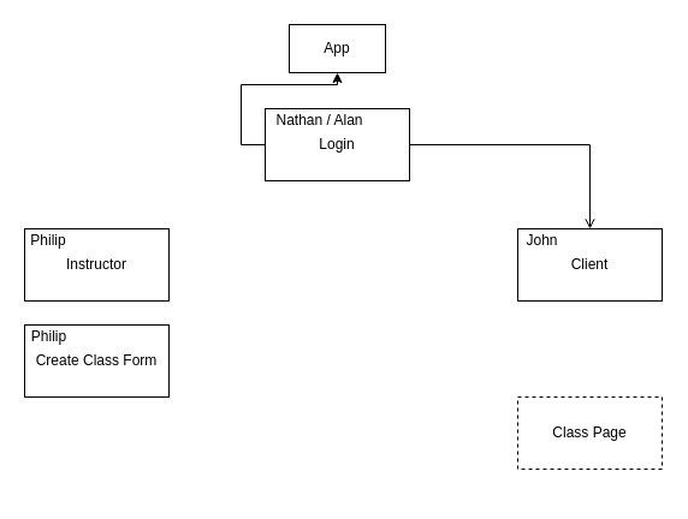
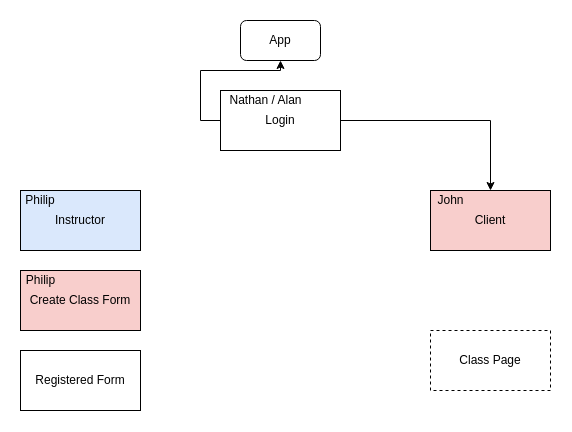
  <mxCell id="0" />
  <mxCell id="1" parent="0" />
- <mxCell id="2" value="App&lt;br&gt;" style="whiteSpace=wrap;html=1;" parent="1" vertex="1"><mxGeometry x="240" y="20" width="80" height="40" as="geometry" /></mxCell>
+ <mxCell id="2" value="App&lt;br&gt;" style="whiteSpace=wrap;html=1;rounded=1;" parent="1" vertex="1"><mxGeometry x="240" y="20" width="80" height="40" as="geometry" /></mxCell>
  <mxCell id="3" style="edgeStyle=orthogonalEdgeStyle;rounded=0;orthogonalLoop=1;jettySize=auto;html=1;exitX=0;exitY=0.5;exitDx=0;exitDy=0;" parent="1" source="5" target="2" edge="1"><mxGeometry relative="1" as="geometry" /></mxCell>
- <mxCell id="4" style="edgeStyle=orthogonalEdgeStyle;rounded=0;orthogonalLoop=1;jettySize=auto;html=1;entryX=0.5;entryY=0;entryDx=0;entryDy=0;endArrow=open;" parent="1" source="5" target="7" edge="1"><mxGeometry relative="1" as="geometry" /></mxCell>
+ <mxCell id="4" style="edgeStyle=orthogonalEdgeStyle;rounded=0;orthogonalLoop=1;jettySize=auto;html=1;entryX=0.5;entryY=0;entryDx=0;entryDy=0;" parent="1" source="5" target="7" edge="1"><mxGeometry relative="1" as="geometry" /></mxCell>
  <mxCell id="5" value="Login&lt;br&gt;" style="whiteSpace=wrap;html=1;" parent="1" vertex="1"><mxGeometry x="220" y="90" width="120" height="60" as="geometry" /></mxCell>
- <mxCell id="6" value="Instructor&lt;br&gt;" style="whiteSpace=wrap;html=1;" parent="1" vertex="1"><mxGeometry x="20" y="190" width="120" height="60" as="geometry" /></mxCell>
- <mxCell id="7" value="Client&lt;br&gt;" style="whiteSpace=wrap;html=1;" parent="1" vertex="1"><mxGeometry x="430" y="190" width="120" height="60" as="geometry" /></mxCell>
- <mxCell id="8" value="Create Class Form&lt;br&gt;" style="whiteSpace=wrap;html=1;" parent="1" vertex="1"><mxGeometry x="20" y="270" width="120" height="60" as="geometry" /></mxCell>
+ <mxCell id="6" value="Instructor&lt;br&gt;" style="whiteSpace=wrap;html=1;fillColor=#dae8fc;" parent="1" vertex="1"><mxGeometry x="20" y="190" width="120" height="60" as="geometry" /></mxCell>
+ <mxCell id="7" value="Client&lt;br&gt;" style="whiteSpace=wrap;html=1;fillColor=#f8cecc;" parent="1" vertex="1"><mxGeometry x="430" y="190" width="120" height="60" as="geometry" /></mxCell>
+ <mxCell id="8" value="Create Class Form&lt;br&gt;" style="whiteSpace=wrap;html=1;fillColor=#f8cecc;" parent="1" vertex="1"><mxGeometry x="20" y="270" width="120" height="60" as="geometry" /></mxCell>
  <mxCell id="9" value="Class Page" style="whiteSpace=wrap;html=1;dashed=1;" parent="1" vertex="1"><mxGeometry x="430" y="330" width="120" height="60" as="geometry" /></mxCell>
+ <mxCell id="10" value="Registered Form&lt;br&gt;" style="whiteSpace=wrap;html=1;" parent="1" vertex="1"><mxGeometry x="20" y="350" width="120" height="60" as="geometry" /></mxCell>
  <mxCell id="11" value="Nathan / Alan" style="text;html=1;resizable=0;autosize=1;align=center;verticalAlign=middle;points=[];fillColor=none;strokeColor=none;rounded=0;" parent="1" vertex="1"><mxGeometry x="220" y="90" width="90" height="20" as="geometry" /></mxCell>
  <mxCell id="12" value="Philip" style="text;html=1;resizable=0;autosize=1;align=center;verticalAlign=middle;points=[];fillColor=none;strokeColor=none;rounded=0;" parent="1" vertex="1"><mxGeometry x="20" y="270" width="40" height="20" as="geometry" /></mxCell>
  <mxCell id="13" value="John&lt;br&gt;" style="text;html=1;resizable=0;autosize=1;align=center;verticalAlign=middle;points=[];fillColor=none;strokeColor=none;rounded=0;" parent="1" vertex="1"><mxGeometry x="430" y="190" width="40" height="20" as="geometry" /></mxCell>
  <mxCell id="14" value="Philip" style="text;html=1;strokeColor=none;fillColor=none;align=center;verticalAlign=middle;whiteSpace=wrap;rounded=0;" vertex="1" parent="1"><mxGeometry x="20" y="190" width="40" height="20" as="geometry" /></mxCell>
